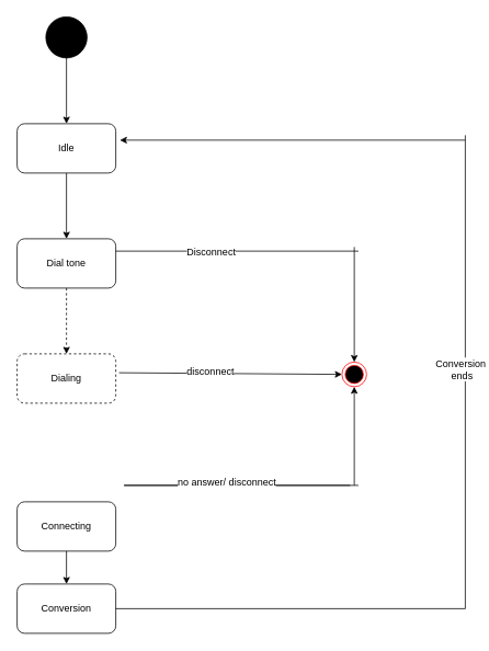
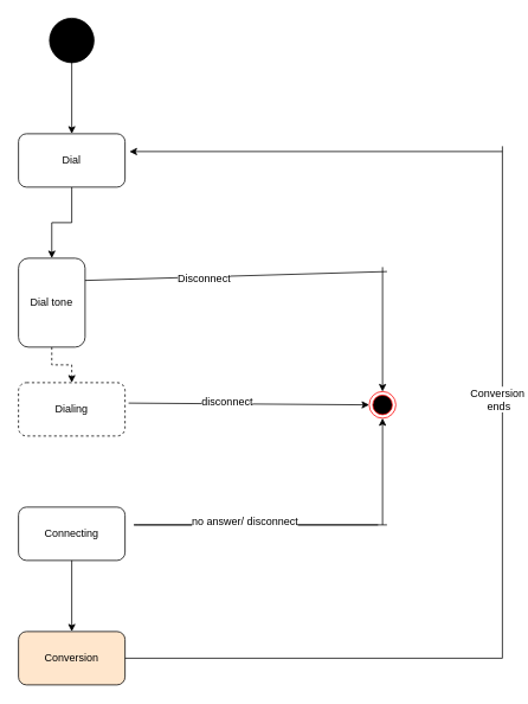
  <mxCell id="0" />
  <mxCell id="1" parent="0" />
  <mxCell id="2" value="" style="edgeStyle=orthogonalEdgeStyle;rounded=0;orthogonalLoop=1;jettySize=auto;html=1;" edge="1" parent="1" source="3" target="5"><mxGeometry relative="1" as="geometry" /></mxCell>
  <mxCell id="3" value="" style="ellipse;whiteSpace=wrap;html=1;aspect=fixed;strokeColor=#000000;fillColor=#000000;" vertex="1" parent="1"><mxGeometry x="55" y="20" width="50" height="50" as="geometry" /></mxCell>
  <mxCell id="4" value="" style="edgeStyle=orthogonalEdgeStyle;rounded=0;orthogonalLoop=1;jettySize=auto;html=1;" edge="1" parent="1" source="5" target="7"><mxGeometry relative="1" as="geometry" /></mxCell>
- <mxCell id="5" value="Idle" style="rounded=1;whiteSpace=wrap;html=1;strokeColor=#000000;fillColor=#FFFFFF;" vertex="1" parent="1"><mxGeometry x="20" y="150" width="120" height="60" as="geometry" /></mxCell>
+ <mxCell id="5" value="Dial" style="rounded=1;whiteSpace=wrap;html=1;strokeColor=#000000;fillColor=#FFFFFF;" vertex="1" parent="1"><mxGeometry x="20" y="150" width="120" height="60" as="geometry" /></mxCell>
  <mxCell id="6" value="" style="edgeStyle=orthogonalEdgeStyle;rounded=0;orthogonalLoop=1;jettySize=auto;html=1;dashed=1;" edge="1" parent="1" source="7" target="9"><mxGeometry relative="1" as="geometry" /></mxCell>
- <mxCell id="7" value="Dial tone" style="rounded=1;whiteSpace=wrap;html=1;strokeColor=#000000;fillColor=#FFFFFF;" vertex="1" parent="1"><mxGeometry x="20" y="290" width="120" height="60" as="geometry" /></mxCell>
- <mxCell id="8" value="Connecting" style="rounded=1;whiteSpace=wrap;html=1;strokeColor=#000000;fillColor=#FFFFFF;" vertex="1" parent="1"><mxGeometry x="20" y="610" width="120" height="60" as="geometry" /></mxCell>
+ <mxCell id="7" value="Dial tone" style="rounded=1;whiteSpace=wrap;html=1;strokeColor=#000000;fillColor=#FFFFFF;" vertex="1" parent="1"><mxGeometry x="20" y="290" width="75" height="100" as="geometry" /></mxCell>
+ <mxCell id="8" value="Connecting" style="rounded=1;whiteSpace=wrap;html=1;strokeColor=#000000;fillColor=#FFFFFF;" vertex="1" parent="1"><mxGeometry x="20" y="570" width="120" height="60" as="geometry" /></mxCell>
  <mxCell id="9" value="Dialing" style="rounded=1;whiteSpace=wrap;html=1;strokeColor=#000000;fillColor=#FFFFFF;dashed=1;" vertex="1" parent="1"><mxGeometry x="20" y="430" width="120" height="60" as="geometry" /></mxCell>
- <mxCell id="10" value="Conversion" style="rounded=1;whiteSpace=wrap;html=1;strokeColor=#000000;fillColor=#FFFFFF;" vertex="1" parent="1"><mxGeometry x="20" y="710" width="120" height="60" as="geometry" /></mxCell>
+ <mxCell id="10" value="Conversion" style="rounded=1;whiteSpace=wrap;html=1;strokeColor=#000000;fillColor=#ffe6cc;" vertex="1" parent="1"><mxGeometry x="20" y="710" width="120" height="60" as="geometry" /></mxCell>
  <mxCell id="11" value="" style="ellipse;html=1;shape=endState;fillColor=#000000;strokeColor=#ff0000;" vertex="1" parent="1"><mxGeometry x="415" y="440" width="30" height="30" as="geometry" /></mxCell>
  <mxCell id="12" value="" style="endArrow=none;html=1;" edge="1" parent="1"><mxGeometry width="50" height="50" relative="1" as="geometry"><mxPoint x="140" y="740" as="sourcePoint" /><mxPoint x="565" y="740" as="targetPoint" /></mxGeometry></mxCell>
  <mxCell id="13" value="" style="endArrow=none;html=1;" edge="1" parent="1"><mxGeometry width="50" height="50" relative="1" as="geometry"><mxPoint x="565" y="164" as="sourcePoint" /><mxPoint x="565" y="740" as="targetPoint" /></mxGeometry></mxCell>
  <mxCell id="14" value="Conversion&amp;nbsp;&lt;br&gt;ends" style="text;html=1;align=center;verticalAlign=middle;resizable=0;points=[];labelBackgroundColor=#ffffff;" vertex="1" connectable="0" parent="13"><mxGeometry x="-0.014" y="-5" relative="1" as="geometry"><mxPoint as="offset" /></mxGeometry></mxCell>
  <mxCell id="15" value="" style="endArrow=classic;html=1;" edge="1" parent="1"><mxGeometry width="50" height="50" relative="1" as="geometry"><mxPoint x="565" y="170" as="sourcePoint" /><mxPoint x="145" y="170" as="targetPoint" /></mxGeometry></mxCell>
  <mxCell id="16" value="" style="endArrow=none;html=1;" edge="1" parent="1"><mxGeometry width="50" height="50" relative="1" as="geometry"><mxPoint x="425" y="590" as="sourcePoint" /><mxPoint x="435" y="590" as="targetPoint" /><Array as="points"><mxPoint x="145" y="590" /></Array></mxGeometry></mxCell>
  <mxCell id="17" value="no answer/ disconnect" style="text;html=1;align=center;verticalAlign=middle;resizable=0;points=[];labelBackgroundColor=#ffffff;" vertex="1" connectable="0" parent="16"><mxGeometry x="-0.47" y="-4" relative="1" as="geometry"><mxPoint as="offset" /></mxGeometry></mxCell>
  <mxCell id="18" value="" style="endArrow=none;html=1;entryX=1;entryY=0.25;entryDx=0;entryDy=0;" edge="1" parent="1" target="7"><mxGeometry width="50" height="50" relative="1" as="geometry"><mxPoint x="435" y="305" as="sourcePoint" /><mxPoint x="75" y="790" as="targetPoint" /></mxGeometry></mxCell>
  <mxCell id="19" value="Disconnect" style="text;html=1;align=center;verticalAlign=middle;resizable=0;points=[];labelBackgroundColor=#ffffff;" vertex="1" connectable="0" parent="18"><mxGeometry x="0.22" y="1" relative="1" as="geometry"><mxPoint as="offset" /></mxGeometry></mxCell>
  <mxCell id="20" value="" style="endArrow=classic;html=1;exitX=1.033;exitY=0.383;exitDx=0;exitDy=0;exitPerimeter=0;entryX=0;entryY=0.5;entryDx=0;entryDy=0;" edge="1" parent="1" source="9" target="11"><mxGeometry width="50" height="50" relative="1" as="geometry"><mxPoint x="25" y="840" as="sourcePoint" /><mxPoint x="405" y="460" as="targetPoint" /></mxGeometry></mxCell>
  <mxCell id="21" value="disconnect" style="text;html=1;align=center;verticalAlign=middle;resizable=0;points=[];labelBackgroundColor=#ffffff;" vertex="1" connectable="0" parent="20"><mxGeometry x="-0.181" y="2" relative="1" as="geometry"><mxPoint as="offset" /></mxGeometry></mxCell>
  <mxCell id="22" value="" style="endArrow=classic;html=1;entryX=0.5;entryY=1;entryDx=0;entryDy=0;" edge="1" parent="1" target="11"><mxGeometry width="50" height="50" relative="1" as="geometry"><mxPoint x="430" y="590" as="sourcePoint" /><mxPoint x="75" y="790" as="targetPoint" /></mxGeometry></mxCell>
  <mxCell id="23" value="" style="endArrow=classic;html=1;entryX=0.5;entryY=0;entryDx=0;entryDy=0;" edge="1" parent="1" target="11"><mxGeometry width="50" height="50" relative="1" as="geometry"><mxPoint x="430" y="300" as="sourcePoint" /><mxPoint x="75" y="790" as="targetPoint" /></mxGeometry></mxCell>
  <mxCell id="24" value="" style="endArrow=classic;html=1;entryX=0.5;entryY=0;entryDx=0;entryDy=0;exitX=0.5;exitY=1;exitDx=0;exitDy=0;" edge="1" parent="1" source="8" target="10"><mxGeometry width="50" height="50" relative="1" as="geometry"><mxPoint x="25" y="840" as="sourcePoint" /><mxPoint x="75" y="790" as="targetPoint" /></mxGeometry></mxCell>
